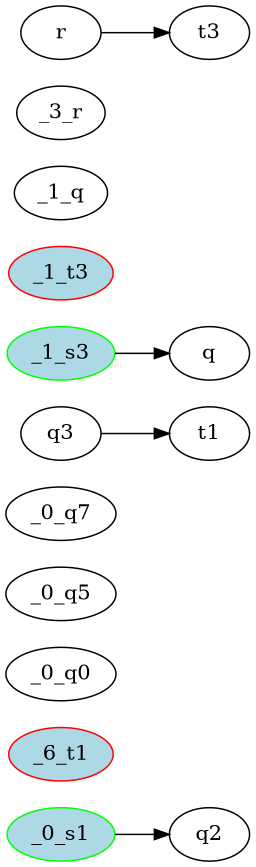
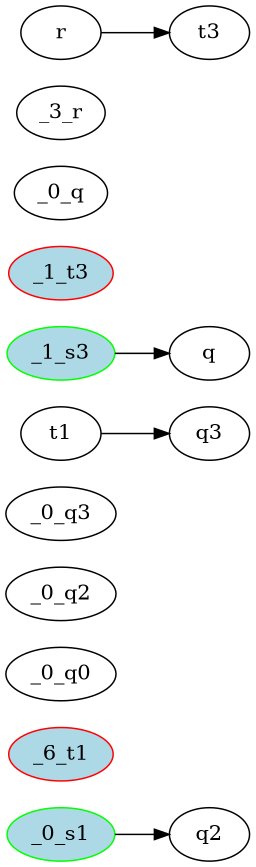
  digraph {
    rankdir=LR
    _0_s1 [color=green fillcolor=lightblue initial=1 style=filled]
    q2
    n3 [color=red fillcolor=lightblue final=1 label=_6_t1 style=filled]
    n4 [label=_0_q0]
-   _0_q2 [label=_0_q5]
-   _0_q3 [label=_0_q7]
+   _0_q2
+   _0_q3
    q3
    t1
    _1_s3 [color=green fillcolor=lightblue initial=1 style=filled]
    q
    _1_t3 [color=red fillcolor=lightblue final=1 style=filled]
-   _1_q
+   _1_q [label=_0_q]
    n13 [label=_3_r]
    r
    t3
    _0_s1 -> q2
-   q3 -> t1
+   t1 -> q3
    _1_s3 -> q
    r -> t3
  }
